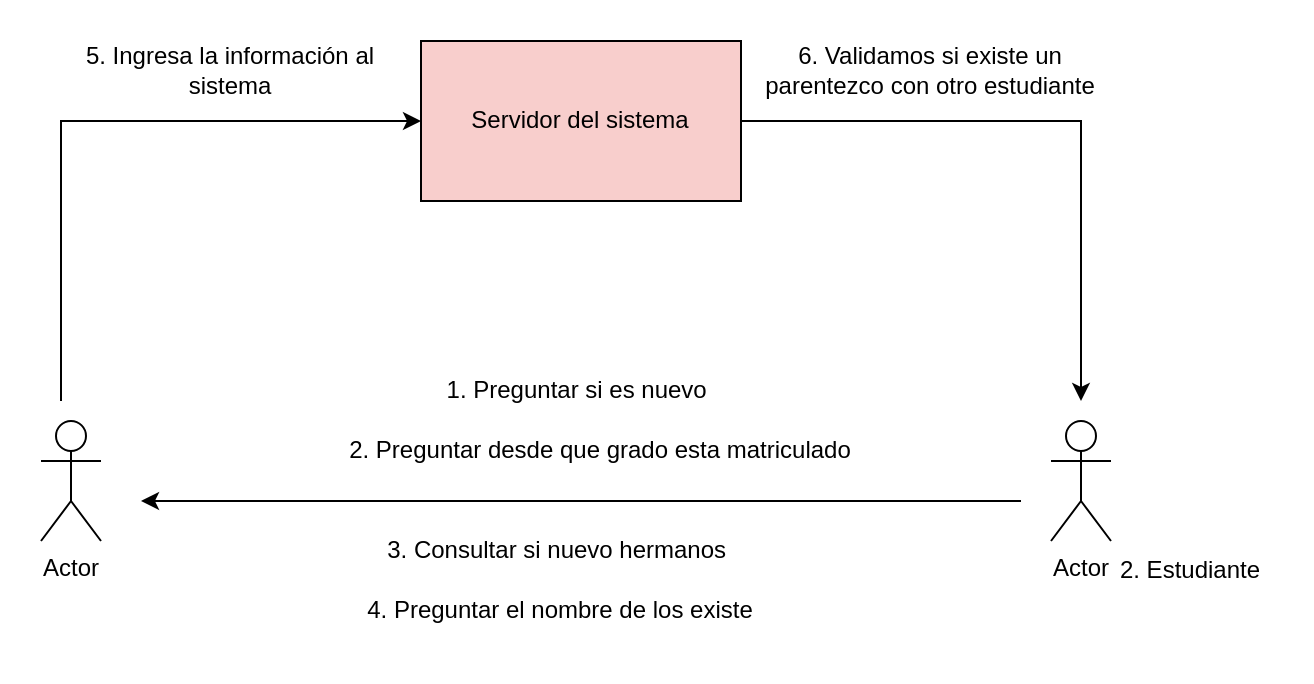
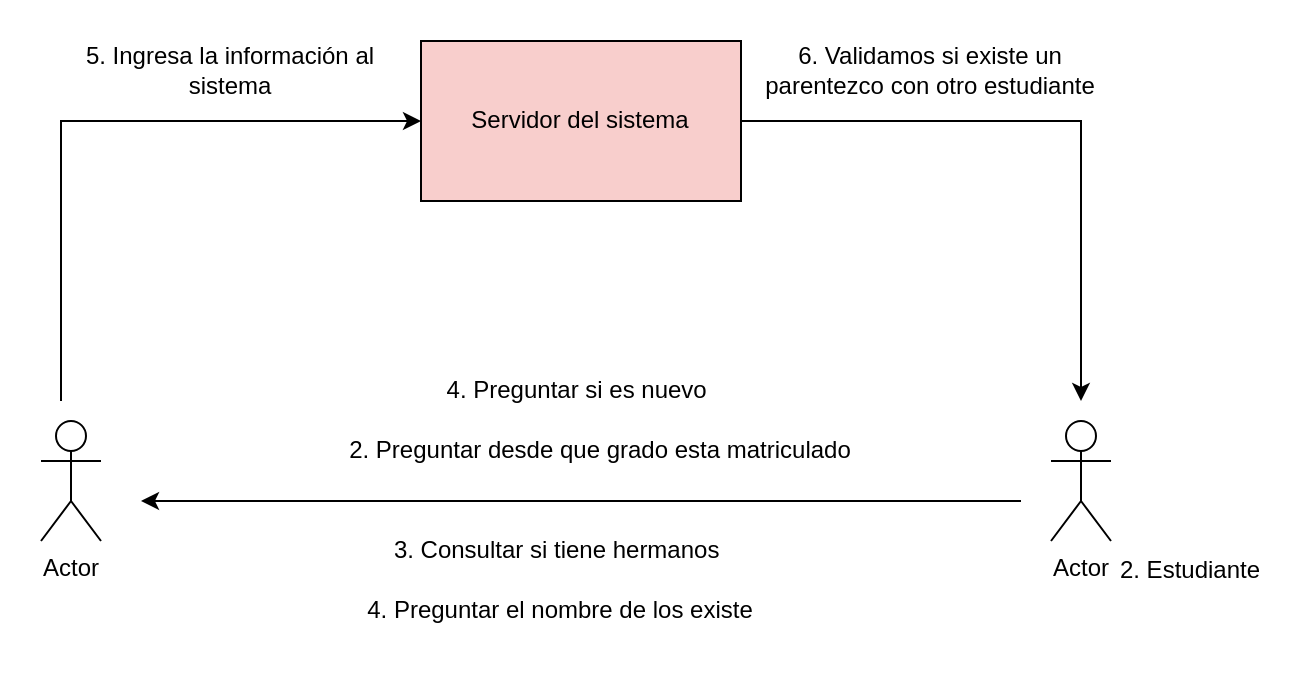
  <mxCell id="0" />
  <mxCell id="1" parent="0" />
  <mxCell id="2" value="Actor" style="shape=umlActor;verticalLabelPosition=bottom;verticalAlign=top;html=1;outlineConnect=0;" vertex="1" parent="1"><mxGeometry x="20" y="210" width="30" height="60" as="geometry" /></mxCell>
  <mxCell id="3" value="Actor" style="shape=umlActor;verticalLabelPosition=bottom;verticalAlign=top;html=1;outlineConnect=0;" vertex="1" parent="1"><mxGeometry x="525" y="210" width="30" height="60" as="geometry" /></mxCell>
  <mxCell id="4" value="2. Estudiante" style="text;html=1;strokeColor=none;fillColor=none;align=center;verticalAlign=middle;whiteSpace=wrap;rounded=0;" vertex="1" parent="1"><mxGeometry x="555" y="270" width="80" height="30" as="geometry" /></mxCell>
  <mxCell id="5" value="" style="endArrow=classic;html=1;rounded=0;" edge="1" parent="1"><mxGeometry width="50" height="50" relative="1" as="geometry"><mxPoint x="510" y="250" as="sourcePoint" /><mxPoint x="70" y="250" as="targetPoint" /></mxGeometry></mxCell>
- <mxCell id="6" value="1. Preguntar si es nuevo&amp;nbsp;" style="text;html=1;strokeColor=none;fillColor=none;align=center;verticalAlign=middle;whiteSpace=wrap;rounded=0;" vertex="1" parent="1"><mxGeometry x="200" y="180" width="180" height="30" as="geometry" /></mxCell>
+ <mxCell id="6" value="4. Preguntar si es nuevo&amp;nbsp;" style="text;html=1;strokeColor=none;fillColor=none;align=center;verticalAlign=middle;whiteSpace=wrap;rounded=0;" vertex="1" parent="1"><mxGeometry x="200" y="180" width="180" height="30" as="geometry" /></mxCell>
  <mxCell id="7" value="2. Preguntar desde que grado esta matriculado" style="text;html=1;strokeColor=none;fillColor=none;align=center;verticalAlign=middle;whiteSpace=wrap;rounded=0;" vertex="1" parent="1"><mxGeometry x="160" y="210" width="280" height="30" as="geometry" /></mxCell>
- <mxCell id="8" value="3. Consultar si nuevo hermanos&amp;nbsp;" style="text;html=1;strokeColor=none;fillColor=none;align=center;verticalAlign=middle;whiteSpace=wrap;rounded=0;" vertex="1" parent="1"><mxGeometry x="180" y="260" width="200" height="30" as="geometry" /></mxCell>
+ <mxCell id="8" value="3. Consultar si tiene hermanos&amp;nbsp;" style="text;html=1;strokeColor=none;fillColor=none;align=center;verticalAlign=middle;whiteSpace=wrap;rounded=0;" vertex="1" parent="1"><mxGeometry x="180" y="260" width="200" height="30" as="geometry" /></mxCell>
  <mxCell id="9" value="4. Preguntar el nombre de los existe" style="text;html=1;strokeColor=none;fillColor=none;align=center;verticalAlign=middle;whiteSpace=wrap;rounded=0;" vertex="1" parent="1"><mxGeometry x="165" y="290" width="230" height="30" as="geometry" /></mxCell>
  <mxCell id="10" value="Servidor del sistema" style="rounded=0;whiteSpace=wrap;html=1;fillColor=#f8cecc;" vertex="1" parent="1"><mxGeometry x="210" y="20" width="160" height="80" as="geometry" /></mxCell>
  <mxCell id="11" value="" style="endArrow=classic;html=1;rounded=0;" edge="1" parent="1" target="10"><mxGeometry width="50" height="50" relative="1" as="geometry"><mxPoint x="30" y="200" as="sourcePoint" /><mxPoint x="70" y="110" as="targetPoint" /><Array as="points"><mxPoint x="30" y="60" /></Array></mxGeometry></mxCell>
  <mxCell id="12" value="5. Ingresa la información al sistema" style="text;html=1;strokeColor=none;fillColor=none;align=center;verticalAlign=middle;whiteSpace=wrap;rounded=0;" vertex="1" parent="1"><mxGeometry x="40" y="20" width="150" height="30" as="geometry" /></mxCell>
  <mxCell id="13" value="" style="endArrow=classic;html=1;rounded=0;exitX=1;exitY=0.5;exitDx=0;exitDy=0;" edge="1" parent="1" source="10"><mxGeometry width="50" height="50" relative="1" as="geometry"><mxPoint x="500" y="150" as="sourcePoint" /><mxPoint x="540" y="200" as="targetPoint" /><Array as="points"><mxPoint x="540" y="60" /></Array></mxGeometry></mxCell>
  <mxCell id="14" value="6. Validamos si existe un parentezco con otro estudiante" style="text;html=1;strokeColor=none;fillColor=none;align=center;verticalAlign=middle;whiteSpace=wrap;rounded=0;" vertex="1" parent="1"><mxGeometry x="380" y="20" width="170" height="30" as="geometry" /></mxCell>
